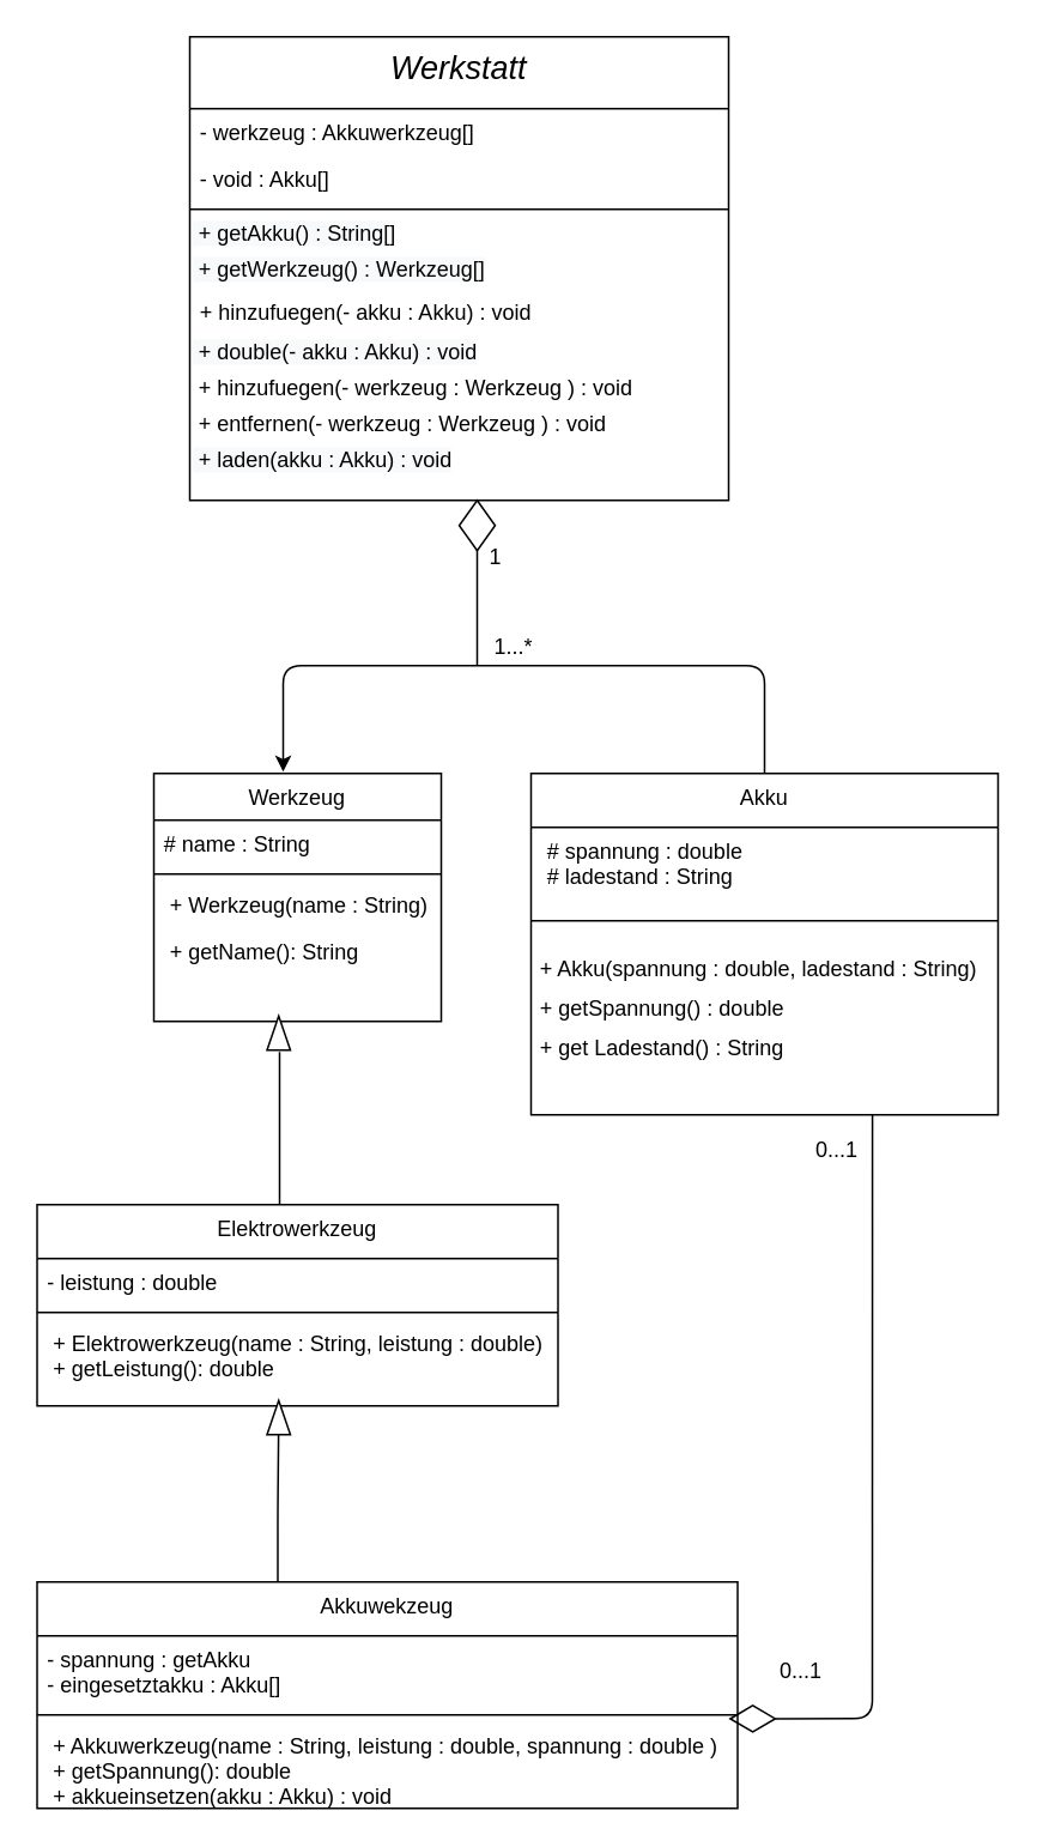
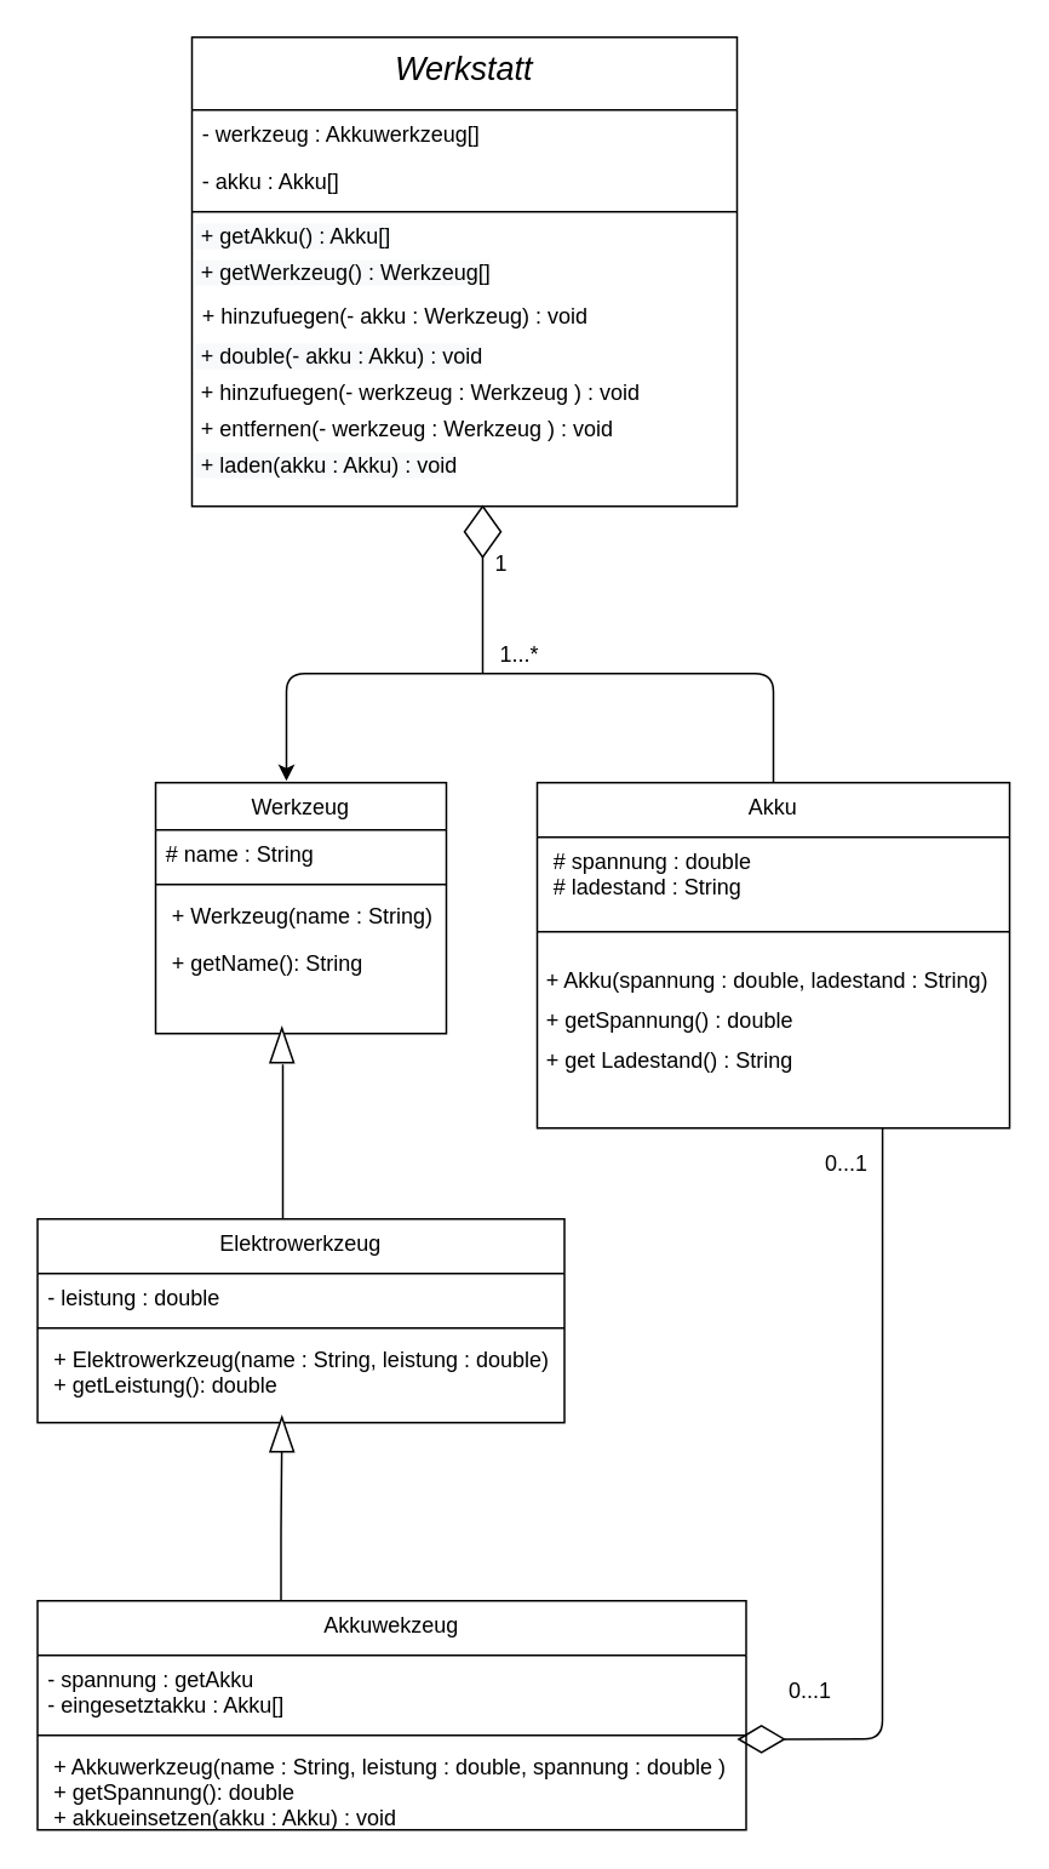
  <mxCell id="0" />
  <mxCell id="1" parent="0" />
  <mxCell id="2" value="Werkstatt" style="swimlane;fontStyle=2;align=center;verticalAlign=top;childLayout=stackLayout;horizontal=1;startSize=40;horizontalStack=0;resizeParent=1;resizeLast=0;collapsible=1;marginBottom=0;rounded=0;shadow=0;strokeWidth=1;fontSize=18;" parent="1" vertex="1"><mxGeometry x="105" width="300" height="258" as="geometry" y="20"><mxRectangle x="230" y="140" width="160" height="26" as="alternateBounds" /></mxGeometry></mxCell>
  <mxCell id="3" value="- werkzeug : Akkuwerkzeug[] " style="text;align=left;verticalAlign=top;spacingLeft=4;spacingRight=4;overflow=hidden;rotatable=0;points=[[0,0.5],[1,0.5]];portConstraint=eastwest;" parent="2" vertex="1"><mxGeometry y="40" width="300" height="26" as="geometry" /></mxCell>
- <mxCell id="4" value="- void : Akku[]" style="text;align=left;verticalAlign=top;spacingLeft=4;spacingRight=4;overflow=hidden;rotatable=0;points=[[0,0.5],[1,0.5]];portConstraint=eastwest;rounded=0;shadow=0;html=0;" parent="2" vertex="1"><mxGeometry y="66" width="300" height="26" as="geometry" /></mxCell>
+ <mxCell id="4" value="- akku : Akku[]" style="text;align=left;verticalAlign=top;spacingLeft=4;spacingRight=4;overflow=hidden;rotatable=0;points=[[0,0.5],[1,0.5]];portConstraint=eastwest;rounded=0;shadow=0;html=0;" parent="2" vertex="1"><mxGeometry y="66" width="300" height="26" as="geometry" /></mxCell>
  <mxCell id="5" value="" style="line;html=1;strokeWidth=1;align=left;verticalAlign=middle;spacingTop=-1;spacingLeft=3;spacingRight=3;rotatable=0;labelPosition=right;points=[];portConstraint=eastwest;" parent="2" vertex="1"><mxGeometry y="92" width="300" height="8" as="geometry" /></mxCell>
- <mxCell id="6" value="&lt;span style=&quot;color: rgb(0 , 0 , 0) ; font-family: &amp;#34;helvetica&amp;#34; ; font-size: 12px ; font-style: normal ; font-weight: 400 ; letter-spacing: normal ; text-indent: 0px ; text-transform: none ; word-spacing: 0px ; background-color: rgb(248 , 249 , 250) ; display: inline ; float: none&quot;&gt;&amp;nbsp;+ getAkku() : String[]&lt;/span&gt;" style="text;html=1;resizable=0;autosize=1;align=left;verticalAlign=middle;points=[];fillColor=none;strokeColor=none;rounded=0;" vertex="1" parent="2"><mxGeometry y="100" width="300" height="20" as="geometry" /></mxCell>
+ <mxCell id="6" value="&lt;span style=&quot;color: rgb(0 , 0 , 0) ; font-family: &amp;#34;helvetica&amp;#34; ; font-size: 12px ; font-style: normal ; font-weight: 400 ; letter-spacing: normal ; text-indent: 0px ; text-transform: none ; word-spacing: 0px ; background-color: rgb(248 , 249 , 250) ; display: inline ; float: none&quot;&gt;&amp;nbsp;+ getAkku() : Akku[]&lt;/span&gt;" style="text;html=1;resizable=0;autosize=1;align=left;verticalAlign=middle;points=[];fillColor=none;strokeColor=none;rounded=0;" vertex="1" parent="2"><mxGeometry y="100" width="300" height="20" as="geometry" /></mxCell>
  <mxCell id="7" value="&lt;span style=&quot;color: rgb(0 , 0 , 0) ; font-family: &amp;#34;helvetica&amp;#34; ; font-size: 12px ; font-style: normal ; font-weight: 400 ; letter-spacing: normal ; text-indent: 0px ; text-transform: none ; word-spacing: 0px ; background-color: rgb(248 , 249 , 250) ; display: inline ; float: none&quot;&gt;&amp;nbsp;+ getWerkzeug() : Werkzeug[]&lt;/span&gt;" style="text;html=1;resizable=0;autosize=1;align=left;verticalAlign=middle;points=[];fillColor=none;strokeColor=none;rounded=0;" vertex="1" parent="2"><mxGeometry y="120" width="300" height="20" as="geometry" /></mxCell>
- <mxCell id="8" value="+ hinzufuegen(- akku : Akku) : void" style="text;align=left;verticalAlign=top;spacingLeft=4;spacingRight=4;overflow=hidden;rotatable=0;points=[[0,0.5],[1,0.5]];portConstraint=eastwest;" parent="2" vertex="1"><mxGeometry y="140" width="300" height="26" as="geometry" /></mxCell>
+ <mxCell id="8" value="+ hinzufuegen(- akku : Werkzeug) : void" style="text;align=left;verticalAlign=top;spacingLeft=4;spacingRight=4;overflow=hidden;rotatable=0;points=[[0,0.5],[1,0.5]];portConstraint=eastwest;" parent="2" vertex="1"><mxGeometry y="140" width="300" height="26" as="geometry" /></mxCell>
  <mxCell id="9" value="&lt;span style=&quot;color: rgb(0 , 0 , 0) ; font-family: &amp;#34;helvetica&amp;#34; ; font-size: 12px ; font-style: normal ; font-weight: 400 ; letter-spacing: normal ; text-indent: 0px ; text-transform: none ; word-spacing: 0px ; background-color: rgb(248 , 249 , 250) ; display: inline ; float: none&quot;&gt;&amp;nbsp;+ double(- akku : Akku) : void&lt;/span&gt;" style="text;html=1;resizable=0;autosize=1;align=left;verticalAlign=middle;points=[];fillColor=none;strokeColor=none;rounded=0;" vertex="1" parent="2"><mxGeometry y="166" width="300" height="20" as="geometry" /></mxCell>
  <mxCell id="10" value="&lt;span&gt;&amp;nbsp;+ hinzufuegen(-&amp;nbsp;&lt;/span&gt;&lt;span&gt;werkzeug : Werkzeug&amp;nbsp;&lt;/span&gt;&lt;span&gt;) : void&lt;/span&gt;" style="text;html=1;resizable=0;autosize=1;align=left;verticalAlign=middle;points=[];fillColor=none;strokeColor=none;rounded=0;" vertex="1" parent="2"><mxGeometry y="186" width="300" height="20" as="geometry" /></mxCell>
  <mxCell id="11" value="&lt;div&gt;&lt;span&gt;&amp;nbsp;+ entfernen(-&amp;nbsp;&lt;/span&gt;&lt;span&gt;werkzeug : Werkzeug&amp;nbsp;&lt;/span&gt;&lt;span&gt;) : void&lt;/span&gt;&lt;/div&gt;" style="text;html=1;resizable=0;autosize=1;align=left;verticalAlign=middle;points=[];fillColor=none;strokeColor=none;rounded=0;" vertex="1" parent="2"><mxGeometry y="206" width="300" height="20" as="geometry" /></mxCell>
  <mxCell id="12" value="&lt;span style=&quot;color: rgb(0 , 0 , 0) ; font-family: &amp;#34;helvetica&amp;#34; ; font-size: 12px ; font-style: normal ; font-weight: 400 ; letter-spacing: normal ; text-indent: 0px ; text-transform: none ; word-spacing: 0px ; background-color: rgb(248 , 249 , 250) ; display: inline ; float: none&quot;&gt;&amp;nbsp;+ laden(akku : Akku) : void&lt;/span&gt;" style="text;html=1;resizable=0;autosize=1;align=left;verticalAlign=middle;points=[];fillColor=none;strokeColor=none;rounded=0;" vertex="1" parent="2"><mxGeometry y="226" width="300" height="20" as="geometry" /></mxCell>
  <mxCell id="13" value="Werkzeug" style="swimlane;fontStyle=0;align=center;verticalAlign=top;childLayout=stackLayout;horizontal=1;startSize=26;horizontalStack=0;resizeParent=1;resizeLast=0;collapsible=1;marginBottom=0;rounded=0;shadow=0;strokeWidth=1;" parent="1" vertex="1"><mxGeometry x="85" y="430" width="160" height="138" as="geometry"><mxRectangle x="130" y="380" width="160" height="26" as="alternateBounds" /></mxGeometry></mxCell>
  <mxCell id="14" value="# name : String " style="text;align=left;verticalAlign=top;spacingLeft=4;spacingRight=4;overflow=hidden;rotatable=0;points=[[0,0.5],[1,0.5]];portConstraint=eastwest;" parent="13" vertex="1"><mxGeometry y="26" width="160" height="26" as="geometry" /></mxCell>
  <mxCell id="15" value="" style="line;html=1;strokeWidth=1;align=left;verticalAlign=middle;spacingTop=-1;spacingLeft=3;spacingRight=3;rotatable=0;labelPosition=right;points=[];portConstraint=eastwest;" parent="13" vertex="1"><mxGeometry y="52" width="160" height="8" as="geometry" /></mxCell>
  <mxCell id="16" value=" + Werkzeug(name : String)" style="text;align=left;verticalAlign=top;spacingLeft=4;spacingRight=4;overflow=hidden;rotatable=0;points=[[0,0.5],[1,0.5]];portConstraint=eastwest;fontStyle=0" parent="13" vertex="1"><mxGeometry y="60" width="160" height="26" as="geometry" /></mxCell>
  <mxCell id="17" value=" + getName(): String" style="text;align=left;verticalAlign=top;spacingLeft=4;spacingRight=4;overflow=hidden;rotatable=0;points=[[0,0.5],[1,0.5]];portConstraint=eastwest;" parent="13" vertex="1"><mxGeometry y="86" width="160" height="26" as="geometry" /></mxCell>
  <mxCell id="18" value="Akku" style="swimlane;fontStyle=0;align=center;verticalAlign=top;childLayout=stackLayout;horizontal=1;startSize=30;horizontalStack=0;resizeParent=1;resizeLast=0;collapsible=1;marginBottom=0;rounded=0;shadow=0;strokeWidth=1;" parent="1" vertex="1"><mxGeometry x="295" y="430" width="260" height="190" as="geometry"><mxRectangle x="340" y="380" width="170" height="26" as="alternateBounds" /></mxGeometry></mxCell>
  <mxCell id="19" value=" # spannung : double&#10; # ladestand : String" style="text;align=left;verticalAlign=top;spacingLeft=4;spacingRight=4;overflow=hidden;rotatable=0;points=[[0,0.5],[1,0.5]];portConstraint=eastwest;" parent="18" vertex="1"><mxGeometry y="30" width="260" height="44" as="geometry" /></mxCell>
  <mxCell id="20" value="" style="line;html=1;strokeWidth=1;align=left;verticalAlign=middle;spacingTop=-1;spacingLeft=3;spacingRight=3;rotatable=0;labelPosition=right;points=[];portConstraint=eastwest;" parent="18" vertex="1"><mxGeometry y="74" width="260" height="16" as="geometry" /></mxCell>
  <mxCell id="21" value="&lt;span style=&quot;font-size: 12px&quot;&gt;&amp;nbsp;+ Akku(spannung : double, ladestand : String) &lt;br&gt;&amp;nbsp;+ getSpannung() : double&lt;br&gt;&amp;nbsp;+ get Ladestand() : String&lt;/span&gt;&amp;nbsp;&lt;br&gt;&amp;nbsp;" style="text;html=1;resizable=0;autosize=1;align=left;verticalAlign=middle;points=[];fillColor=none;strokeColor=none;rounded=0;fontSize=18;" vertex="1" parent="18"><mxGeometry y="90" width="260" height="100" as="geometry" /></mxCell>
  <mxCell id="22" value="" style="endArrow=classic;html=1;exitX=0.5;exitY=0;exitDx=0;exitDy=0;entryX=0.45;entryY=-0.007;entryDx=0;entryDy=0;entryPerimeter=0;" edge="1" parent="1" source="18" target="13"><mxGeometry width="50" height="50" relative="1" as="geometry"><mxPoint x="207" y="400" as="sourcePoint" /><mxPoint x="257" y="350" as="targetPoint" /><Array as="points"><mxPoint x="425" y="370" /><mxPoint x="157" y="370" /></Array></mxGeometry></mxCell>
  <mxCell id="23" value="" style="endArrow=none;html=1;" edge="1" parent="1" source="24"><mxGeometry width="50" height="50" relative="1" as="geometry"><mxPoint x="265" y="370" as="sourcePoint" /><mxPoint x="265" y="294" as="targetPoint" /></mxGeometry></mxCell>
  <mxCell id="24" value="" style="rhombus;whiteSpace=wrap;html=1;" vertex="1" parent="1"><mxGeometry x="255" y="278" width="20" height="28" as="geometry" /></mxCell>
  <mxCell id="25" value="" style="endArrow=none;html=1;" edge="1" parent="1" target="24"><mxGeometry width="50" height="50" relative="1" as="geometry"><mxPoint x="265" y="370" as="sourcePoint" /><mxPoint x="265" y="294" as="targetPoint" /></mxGeometry></mxCell>
  <mxCell id="26" value="1" style="text;html=1;resizable=0;autosize=1;align=center;verticalAlign=middle;points=[];fillColor=none;strokeColor=none;rounded=0;" vertex="1" parent="1"><mxGeometry x="265" y="300" width="20" height="20" as="geometry" /></mxCell>
  <mxCell id="27" value="1...*" style="text;html=1;resizable=0;autosize=1;align=center;verticalAlign=middle;points=[];fillColor=none;strokeColor=none;rounded=0;" vertex="1" parent="1"><mxGeometry x="265" y="350" width="40" height="20" as="geometry" /></mxCell>
  <mxCell id="28" value="" style="triangle;whiteSpace=wrap;html=1;fontSize=18;align=center;rotation=-90;" vertex="1" parent="1"><mxGeometry x="145" y="568" width="19" height="13" as="geometry" /></mxCell>
  <mxCell id="29" value="" style="endArrow=none;html=1;fontSize=18;" edge="1" parent="1"><mxGeometry width="50" height="50" relative="1" as="geometry"><mxPoint x="155" y="670" as="sourcePoint" /><mxPoint x="155" y="585" as="targetPoint" /><Array as="points"><mxPoint x="155" y="630" /></Array></mxGeometry></mxCell>
  <mxCell id="30" value="Elektrowerkzeug" style="swimlane;fontStyle=0;align=center;verticalAlign=top;childLayout=stackLayout;horizontal=1;startSize=30;horizontalStack=0;resizeParent=1;resizeParentMax=0;resizeLast=0;collapsible=1;marginBottom=0;fontSize=12;" vertex="1" parent="1"><mxGeometry x="20" y="670" width="290" height="112" as="geometry" /></mxCell>
  <mxCell id="31" value="- leistung : double" style="text;strokeColor=none;fillColor=none;align=left;verticalAlign=top;spacingLeft=4;spacingRight=4;overflow=hidden;rotatable=0;points=[[0,0.5],[1,0.5]];portConstraint=eastwest;" vertex="1" parent="30"><mxGeometry y="30" width="290" height="26" as="geometry" /></mxCell>
  <mxCell id="32" value="" style="line;strokeWidth=1;fillColor=none;align=left;verticalAlign=middle;spacingTop=-1;spacingLeft=3;spacingRight=3;rotatable=0;labelPosition=right;points=[];portConstraint=eastwest;" vertex="1" parent="30"><mxGeometry y="56" width="290" height="8" as="geometry" /></mxCell>
  <mxCell id="33" value=" + Elektrowerkzeug(name : String, leistung : double)&#10; + getLeistung(): double" style="text;strokeColor=none;fillColor=none;align=left;verticalAlign=top;spacingLeft=4;spacingRight=4;overflow=hidden;rotatable=0;points=[[0,0.5],[1,0.5]];portConstraint=eastwest;" vertex="1" parent="30"><mxGeometry y="64" width="290" height="48" as="geometry" /></mxCell>
  <mxCell id="34" value="Akkuwekzeug" style="swimlane;fontStyle=0;align=center;verticalAlign=top;childLayout=stackLayout;horizontal=1;startSize=30;horizontalStack=0;resizeParent=1;resizeParentMax=0;resizeLast=0;collapsible=1;marginBottom=0;fontSize=12;" vertex="1" parent="1"><mxGeometry x="20" y="880" width="390" height="126" as="geometry" /></mxCell>
  <mxCell id="35" value="- spannung : getAkku&#10;- eingesetztakku : Akku[]" style="text;strokeColor=none;fillColor=none;align=left;verticalAlign=top;spacingLeft=4;spacingRight=4;overflow=hidden;rotatable=0;points=[[0,0.5],[1,0.5]];portConstraint=eastwest;" vertex="1" parent="34"><mxGeometry y="30" width="390" height="40" as="geometry" /></mxCell>
  <mxCell id="36" value="" style="line;strokeWidth=1;fillColor=none;align=left;verticalAlign=middle;spacingTop=-1;spacingLeft=3;spacingRight=3;rotatable=0;labelPosition=right;points=[];portConstraint=eastwest;" vertex="1" parent="34"><mxGeometry y="70" width="390" height="8" as="geometry" /></mxCell>
  <mxCell id="37" value=" + Akkuwerkzeug(name : String, leistung : double, spannung : double )&#10; + getSpannung(): double&#10; + akkueinsetzen(akku : Akku) : void" style="text;strokeColor=none;fillColor=none;align=left;verticalAlign=top;spacingLeft=4;spacingRight=4;overflow=hidden;rotatable=0;points=[[0,0.5],[1,0.5]];portConstraint=eastwest;" vertex="1" parent="34"><mxGeometry y="78" width="390" height="48" as="geometry" /></mxCell>
  <mxCell id="38" value="" style="endArrow=none;html=1;fontSize=18;" edge="1" parent="1" source="39"><mxGeometry width="50" height="50" relative="1" as="geometry"><mxPoint x="154" y="880" as="sourcePoint" /><mxPoint x="154" y="790" as="targetPoint" /><Array as="points" /></mxGeometry></mxCell>
  <mxCell id="39" value="" style="triangle;whiteSpace=wrap;html=1;fontSize=18;align=center;rotation=-90;" vertex="1" parent="1"><mxGeometry x="145" y="782" width="19" height="13" as="geometry" /></mxCell>
  <mxCell id="40" value="" style="endArrow=none;html=1;fontSize=18;" edge="1" parent="1" target="39"><mxGeometry width="50" height="50" relative="1" as="geometry"><mxPoint x="154" y="880" as="sourcePoint" /><mxPoint x="154" y="790" as="targetPoint" /><Array as="points"><mxPoint x="154" y="840" /></Array></mxGeometry></mxCell>
  <mxCell id="41" value="" style="endArrow=diamondThin;endFill=0;endSize=24;html=1;fontSize=12;entryX=0.987;entryY=1.154;entryDx=0;entryDy=0;entryPerimeter=0;exitX=0.731;exitY=1;exitDx=0;exitDy=0;exitPerimeter=0;" edge="1" parent="1" source="21" target="35"><mxGeometry width="160" relative="1" as="geometry"><mxPoint x="485" y="630" as="sourcePoint" /><mxPoint x="415" y="940" as="targetPoint" /><Array as="points"><mxPoint x="485" y="956" /></Array></mxGeometry></mxCell>
  <mxCell id="42" value="0...1" style="text;html=1;resizable=0;autosize=1;align=center;verticalAlign=middle;points=[];fillColor=none;strokeColor=none;rounded=0;fontSize=12;" vertex="1" parent="1"><mxGeometry x="425" y="920" width="40" height="20" as="geometry" /></mxCell>
  <mxCell id="43" value="0...1" style="text;html=1;resizable=0;autosize=1;align=center;verticalAlign=middle;points=[];fillColor=none;strokeColor=none;rounded=0;fontSize=12;" vertex="1" parent="1"><mxGeometry x="445" y="630" width="40" height="20" as="geometry" /></mxCell>
